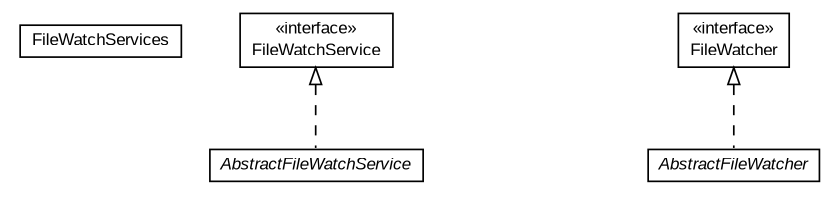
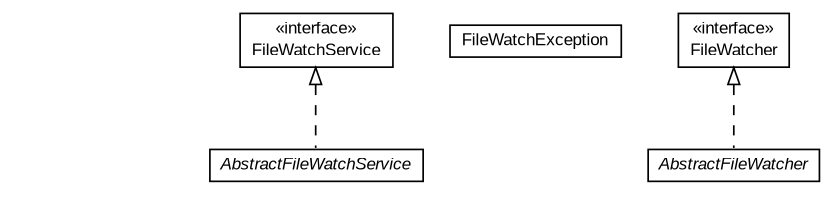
  digraph {
    nodesep=0.25
    ranksep=0.5
    node [fontcolor=black fontname=arial fontsize=10.0 shape=plaintext]
    edge [arrowtail=empty dir=back fontname=arial fontsize=10 headport=p labelfontname=arial labelfontsize=10 style=dashed tailport=p]
-   n1 [label=<<table title="com.google.code.play2.watcher.api.FileWatchServices" border="0" cellborder="1" cellspacing="0" cellpadding="2" port="p" href="./FileWatchServices.html"> 		<tr><td><table border="0" cellspacing="0" cellpadding="1"> <tr><td align="center" balign="center"> FileWatchServices </td></tr> 		</table></td></tr> 		</table>>]
    n2 [label=<<table title="com.google.code.play2.watcher.api.FileWatchService" border="0" cellborder="1" cellspacing="0" cellpadding="2" port="p" href="./FileWatchService.html"> 		<tr><td><table border="0" cellspacing="0" cellpadding="1"> <tr><td align="center" balign="center"> &#171;interface&#187; </td></tr> <tr><td align="center" balign="center"> FileWatchService </td></tr> 		</table></td></tr> 		</table>>]
    n3 [label=<<table title="com.google.code.play2.watcher.api.AbstractFileWatchService" border="0" cellborder="1" cellspacing="0" cellpadding="2" port="p" href="./AbstractFileWatchService.html"> 		<tr><td><table border="0" cellspacing="0" cellpadding="1"> <tr><td align="center" balign="center"><font face="arial italic"> AbstractFileWatchService </font></td></tr> 		</table></td></tr> 		</table>>]
+   n4 [label=<<table title="com.google.code.play2.watcher.api.FileWatchException" border="0" cellborder="1" cellspacing="0" cellpadding="2" port="p" href="./FileWatchException.html"> 		<tr><td><table border="0" cellspacing="0" cellpadding="1"> <tr><td align="center" balign="center"> FileWatchException </td></tr> 		</table></td></tr> 		</table>>]
    n5 [label=<<table title="com.google.code.play2.watcher.api.FileWatcher" border="0" cellborder="1" cellspacing="0" cellpadding="2" port="p" href="./FileWatcher.html"> 		<tr><td><table border="0" cellspacing="0" cellpadding="1"> <tr><td align="center" balign="center"> &#171;interface&#187; </td></tr> <tr><td align="center" balign="center"> FileWatcher </td></tr> 		</table></td></tr> 		</table>>]
    n6 [label=<<table title="com.google.code.play2.watcher.api.AbstractFileWatcher" border="0" cellborder="1" cellspacing="0" cellpadding="2" port="p" href="./AbstractFileWatcher.html"> 		<tr><td><table border="0" cellspacing="0" cellpadding="1"> <tr><td align="center" balign="center"><font face="arial italic"> AbstractFileWatcher </font></td></tr> 		</table></td></tr> 		</table>>]
    n2 -> n3
    n5 -> n6
  }
